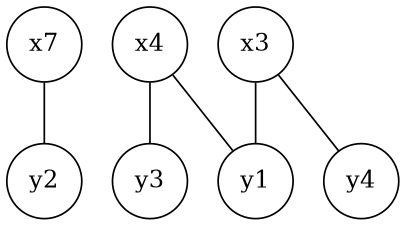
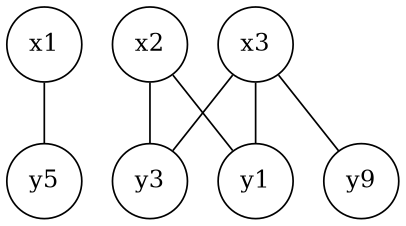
  graph {
    node [shape=circle]
-   x1 [width=0.5 label=x7]
-   y2 [width=0.5]
+   x1 [width=0.5]
+   y2 [width=0.5 label=y5]
    y1 [width=0.5]
-   y4 [width=0.5]
-   x2 [width=0.5 label=x4]
+   y4 [width=0.5 label=y9]
+   x2 [width=0.5]
    y3 [width=0.5]
    x3 [width=0.5]
    x1 -- y2
    x2 -- y1
    x2 -- y3
    x3 -- y1
    x3 -- y4
+   x3 -- y3
  }
